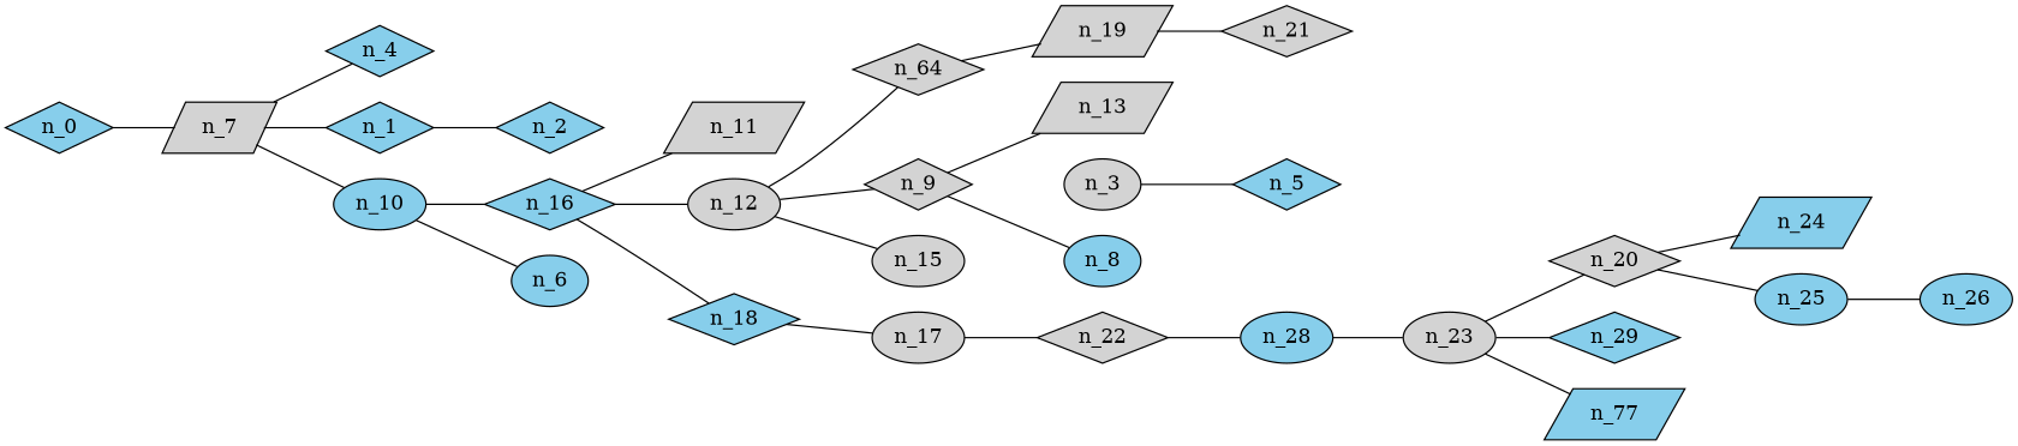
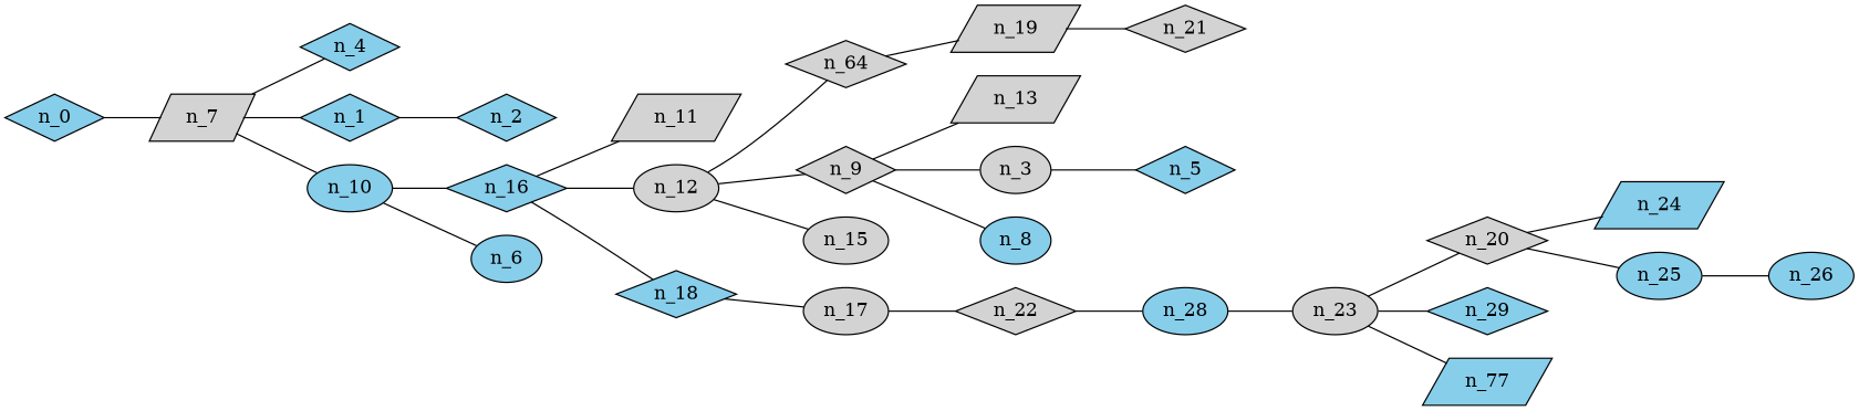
  graph {
    rankdir=LR
    node [fillcolor=skyblue shape=diamond style=filled]
    n_7 [fillcolor=lightgrey shape=parallelogram]
    n_0
    n_4
    n_1
    n_10 [shape=ellipse]
    n_2
    n_16
    n_6 [shape=ellipse]
    n_11 [fillcolor=lightgrey shape=parallelogram]
    n_12 [fillcolor=lightgrey shape=ellipse]
    n_18
    n12 [fillcolor=lightgrey label=n_64]
    n_9 [fillcolor=lightgrey]
    n_15 [fillcolor=lightgrey shape=ellipse]
    n_17 [fillcolor=lightgrey shape=ellipse]
    n_19 [fillcolor=lightgrey shape=parallelogram]
    n_13 [fillcolor=lightgrey shape=parallelogram]
    n_3 [fillcolor=lightgrey shape=ellipse]
    n_8 [shape=ellipse]
    n_21 [fillcolor=lightgrey]
    n_5
    n_22 [fillcolor=lightgrey]
    n_28 [shape=ellipse]
    n_23 [fillcolor=lightgrey shape=ellipse]
    n_20 [fillcolor=lightgrey]
    n_29
    n27 [label=n_77 shape=parallelogram]
    n_24 [shape=parallelogram]
    n_25 [shape=ellipse]
    n_26 [shape=ellipse]
    n_7 -- n_4
    n_7 -- n_1
    n_7 -- n_10
    n_0 -- n_7
    n_1 -- n_2
    n_10 -- n_16
    n_10 -- n_6
    n_16 -- n_11
    n_16 -- n_12
    n_16 -- n_18
    n_12 -- n12
    n_12 -- n_9
    n_12 -- n_15
    n_18 -- n_17
    n12 -- n_19
    n_9 -- n_13
+   n_9 -- n_3
    n_9 -- n_8
    n_17 -- n_22
    n_19 -- n_21
    n_3 -- n_5
    n_22 -- n_28
    n_28 -- n_23
    n_23 -- n_20
    n_23 -- n_29
    n_23 -- n27
    n_20 -- n_24
    n_20 -- n_25
    n_25 -- n_26
  }
